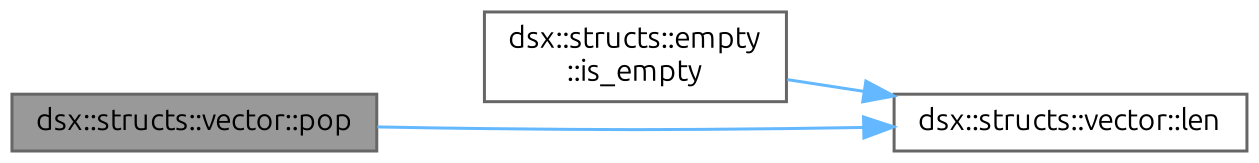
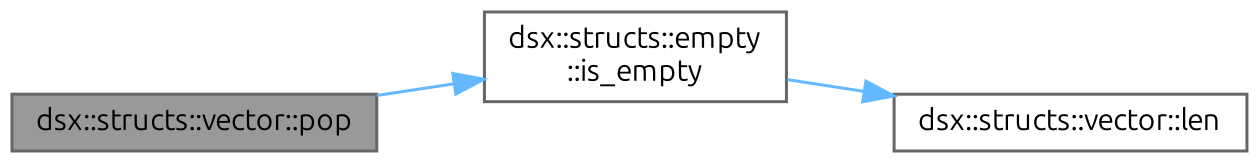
  digraph {
    fontname=Ubuntu
    rankdir=LR
    node [color=grey40 fillcolor=white fontname=Ubuntu fontsize=10 shape=box style=filled]
    edge [color=steelblue1 fontname=Ubuntu fontsize=10 labelfontname=Helvetica labelfontsize=10 style=solid]
    n1 [color=gray40 fillcolor=grey60 fontcolor=black height=0.2 label="dsx::structs::vector::pop" width=0.4]
    n2 [height=0.2 label="dsx::structs::empty\l::is_empty" width=0.4]
    n3 [height=0.2 label="dsx::structs::vector::len" width=0.4]
-   n1 -> n3
+   n1 -> n2
    n2 -> n3
  }
